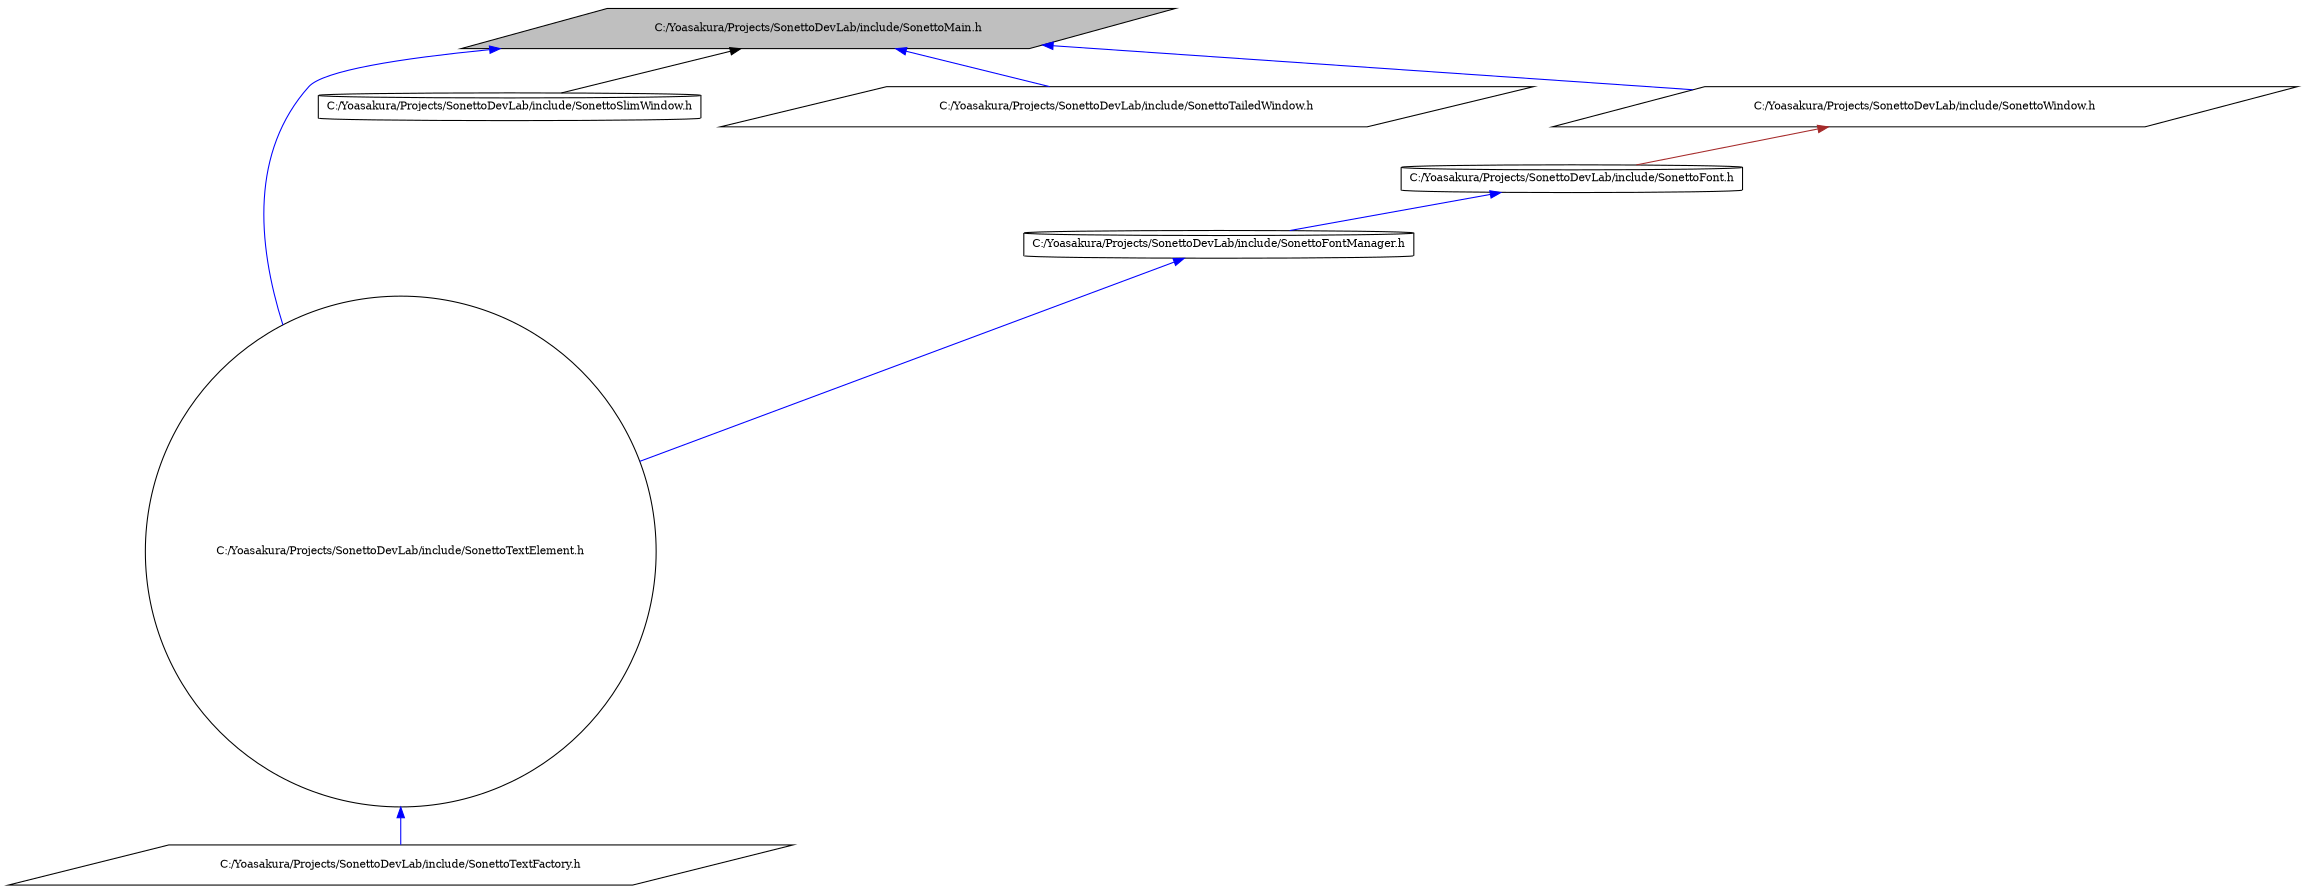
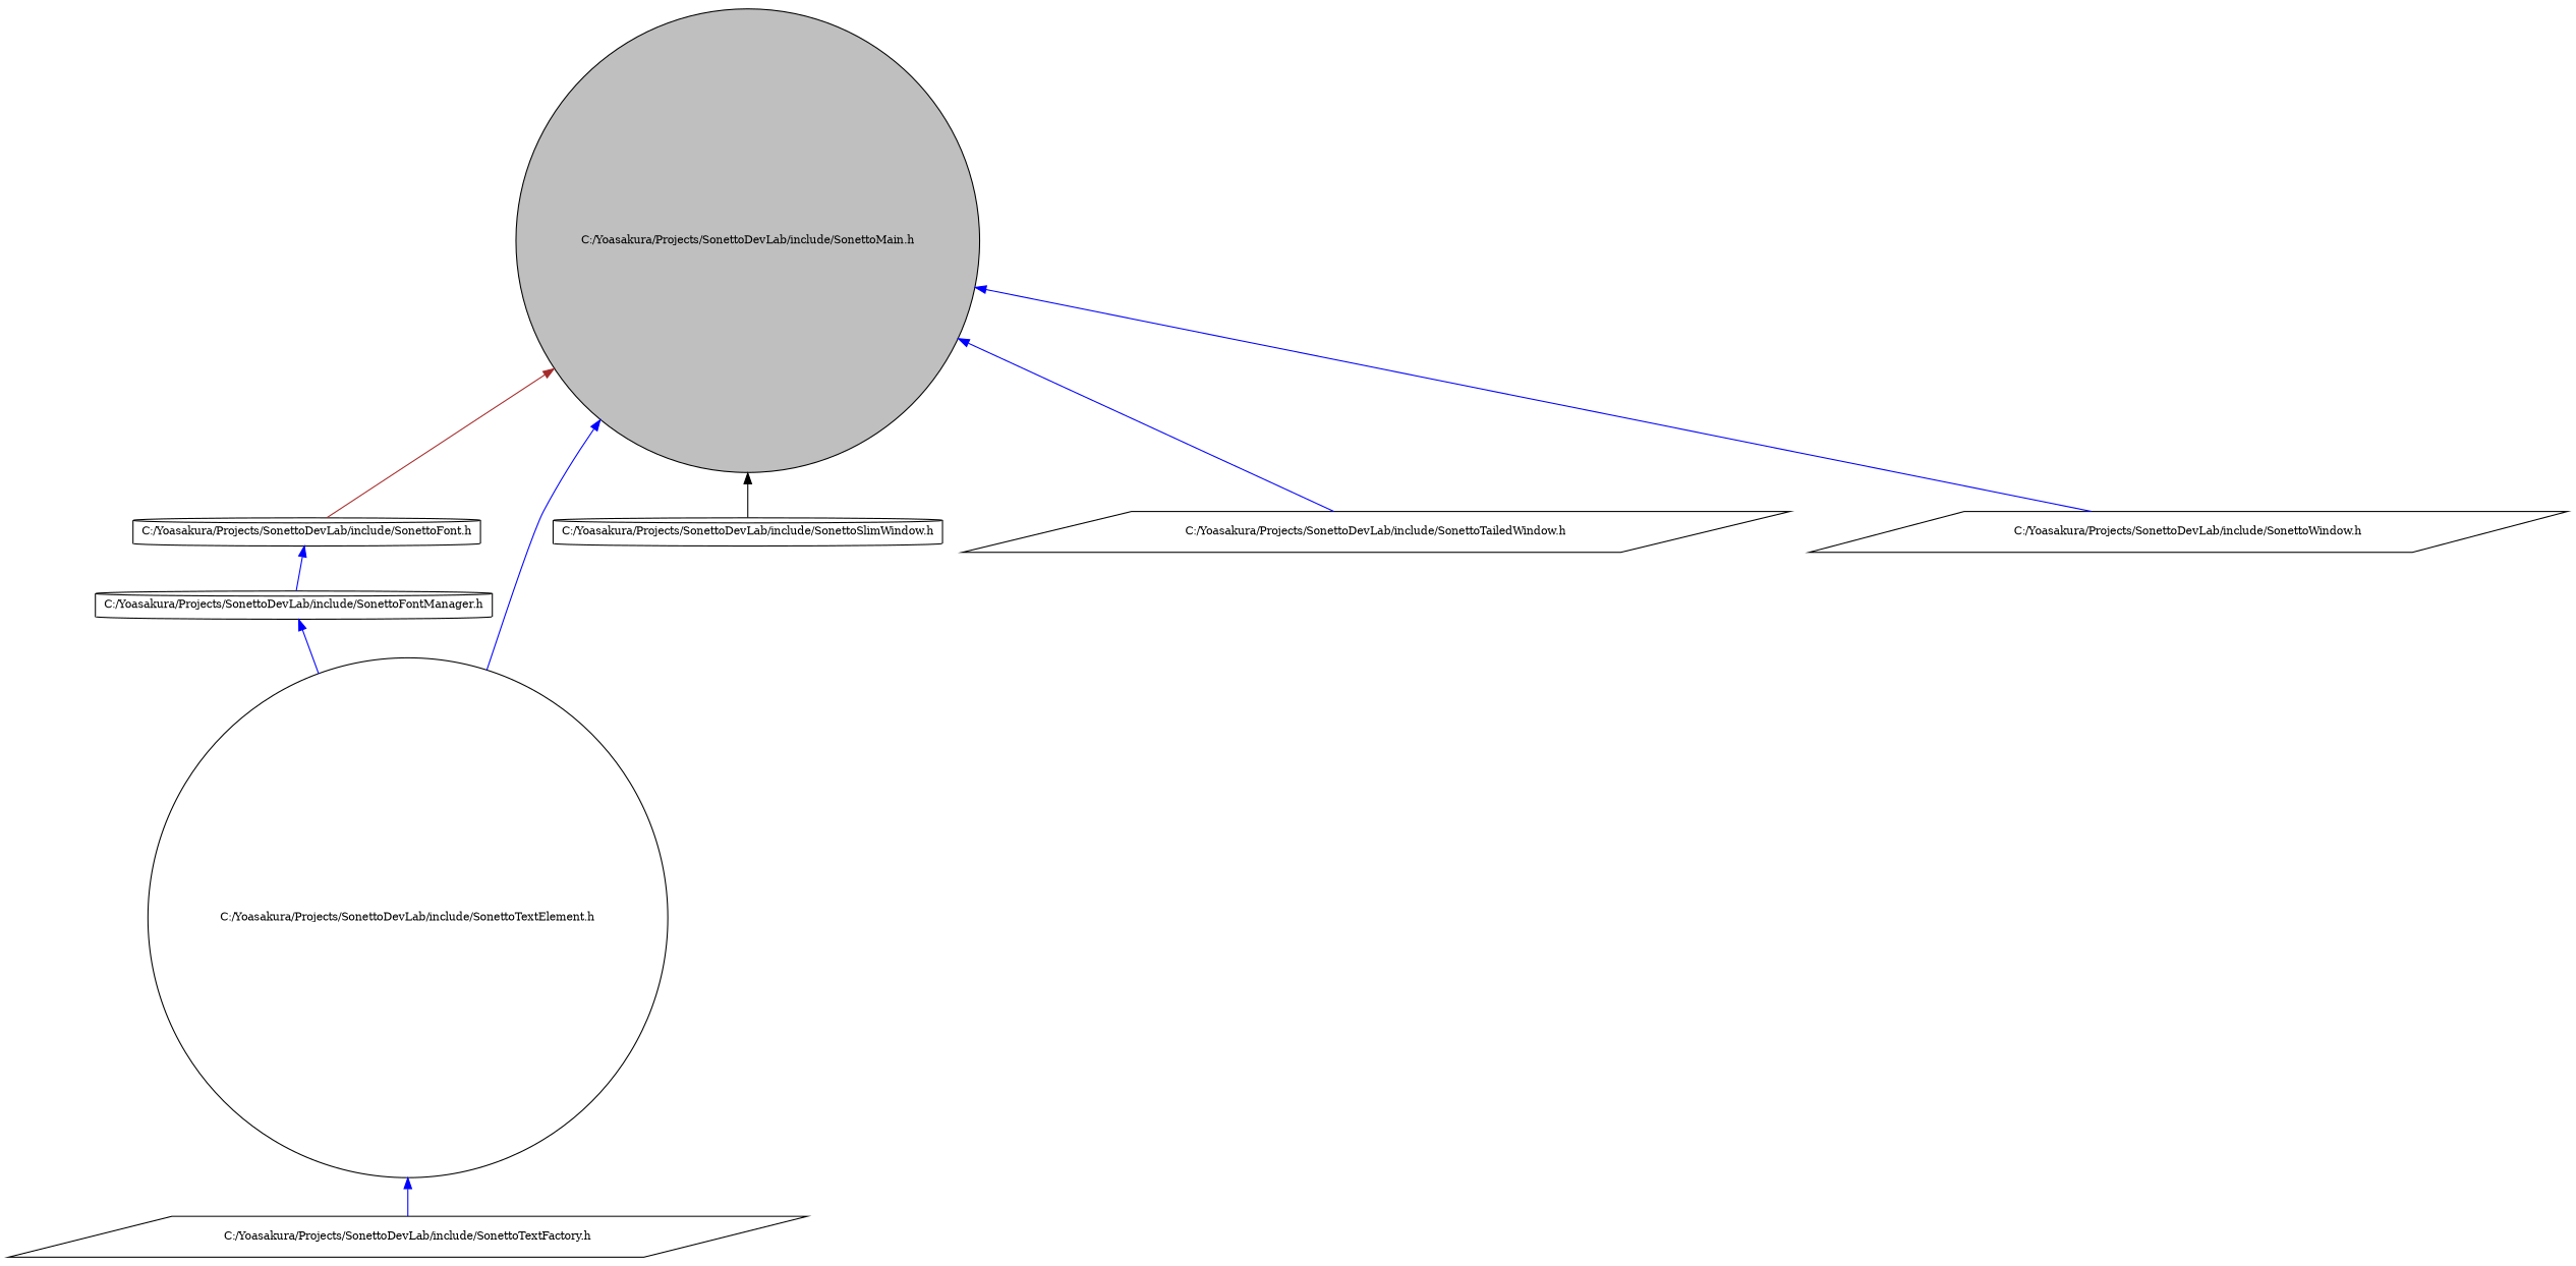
  digraph {
    fontname="DejaVu Serif"
    node [color=black fontname="DejaVu Serif" fontsize=10 shape=cylinder]
    edge [color=blue dir=back fontname="DejaVu Serif" fontsize=10 labelfontname="FreeSans.ttf" labelfontsize=10 style=solid]
-   n1 [fillcolor=grey75 fontcolor=black height=0.2 label="C:/Yoasakura/Projects/SonettoDevLab/include/SonettoMain.h" shape=parallelogram style=filled width=0.4]
+   n1 [fillcolor=grey75 fontcolor=black height=0.2 label="C:/Yoasakura/Projects/SonettoDevLab/include/SonettoMain.h" shape=circle style=filled width=0.4]
    n2 [height=0.2 label="C:/Yoasakura/Projects/SonettoDevLab/include/SonettoFont.h" width=0.4]
    n3 [height=0.2 label="C:/Yoasakura/Projects/SonettoDevLab/include/SonettoTextElement.h" shape=circle width=0.4]
    n4 [height=0.2 label="C:/Yoasakura/Projects/SonettoDevLab/include/SonettoSlimWindow.h" width=0.4]
    n5 [height=0.2 label="C:/Yoasakura/Projects/SonettoDevLab/include/SonettoTailedWindow.h" shape=parallelogram width=0.4]
    n6 [height=0.2 label="C:/Yoasakura/Projects/SonettoDevLab/include/SonettoWindow.h" shape=parallelogram width=0.4]
    n7 [height=0.2 label="C:/Yoasakura/Projects/SonettoDevLab/include/SonettoFontManager.h" width=0.4]
    n8 [height=0.2 label="C:/Yoasakura/Projects/SonettoDevLab/include/SonettoTextFactory.h" shape=parallelogram width=0.4]
-   n6 -> n2 [color=brown]
+   n1 -> n2 [color=brown]
    n1 -> n3
    n1 -> n4 [color=black]
    n1 -> n5
    n1 -> n6
    n2 -> n7
    n3 -> n8
    n7 -> n3
  }
